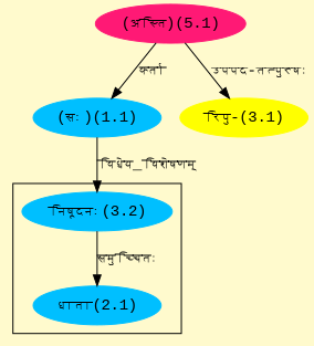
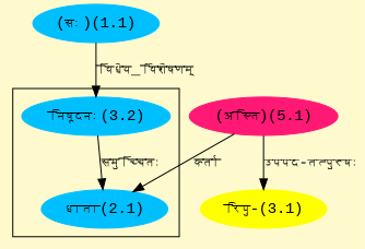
  digraph {
    bgcolor=lemonchiffon1
    compound=true
    fontname="Liberation Mono"
    rankdir=BT
    node [color="#00BFFF" fontname="Liberation Mono" style=filled]
    edge [dir=back fontname="Liberation Mono"]
    n1 [label="धाता(2.1)"]
    n2 [label="निषूदनः(3.2)"]
    n3 [label="(सः)(1.1)"]
    n4 [color="#FF1975" label="(अस्ति)(5.1)"]
    n5 [color="#FFFF00" label="रिपु-(3.1)"]
    subgraph cluster_1 {
      n1
      n2
    }
    n1 -> n2 [label="समुच्चितः"]
    n2 -> n3 [label="विधेय_विशेषणम्"]
-   n3 -> n4 [label="कर्ता"]
+   n1 -> n4 [label="कर्ता"]
    n5 -> n4 [label="उपपद-तत्पुरुषः"]
  }
